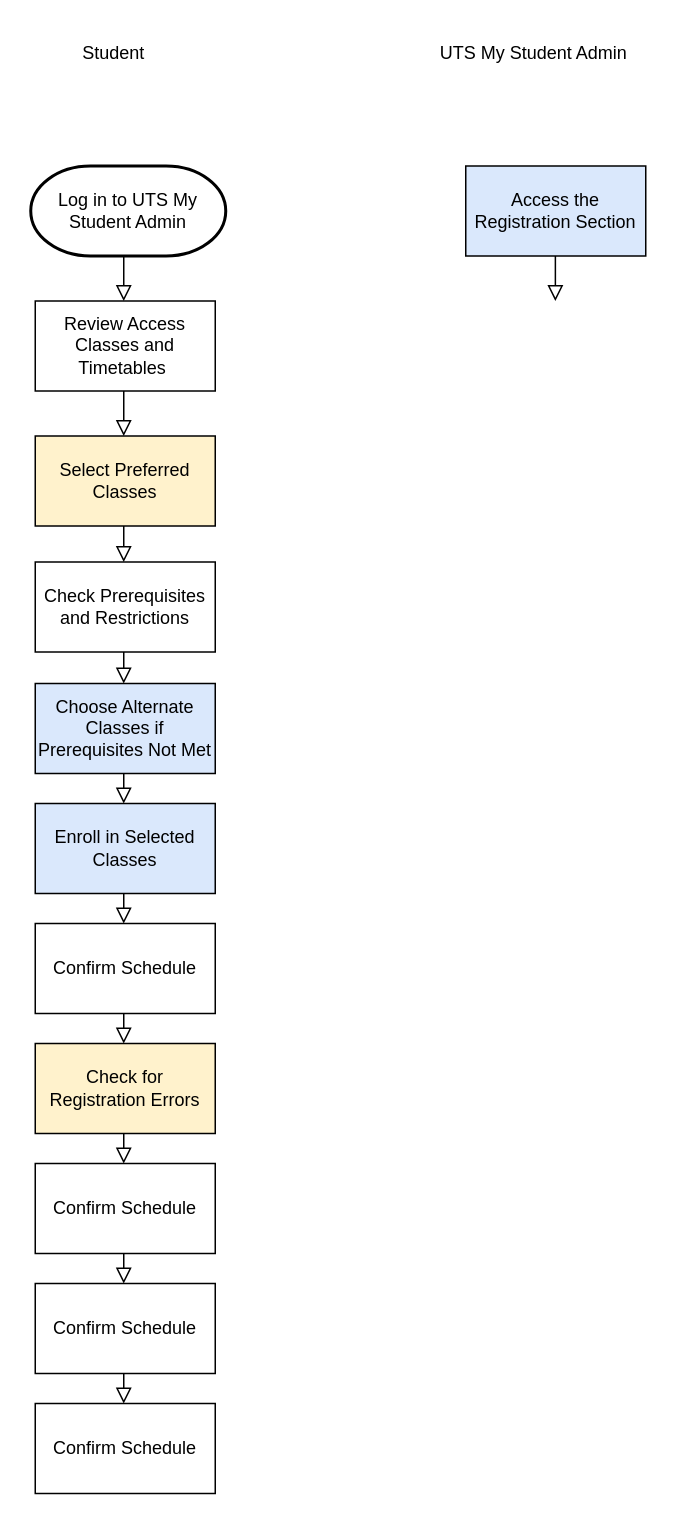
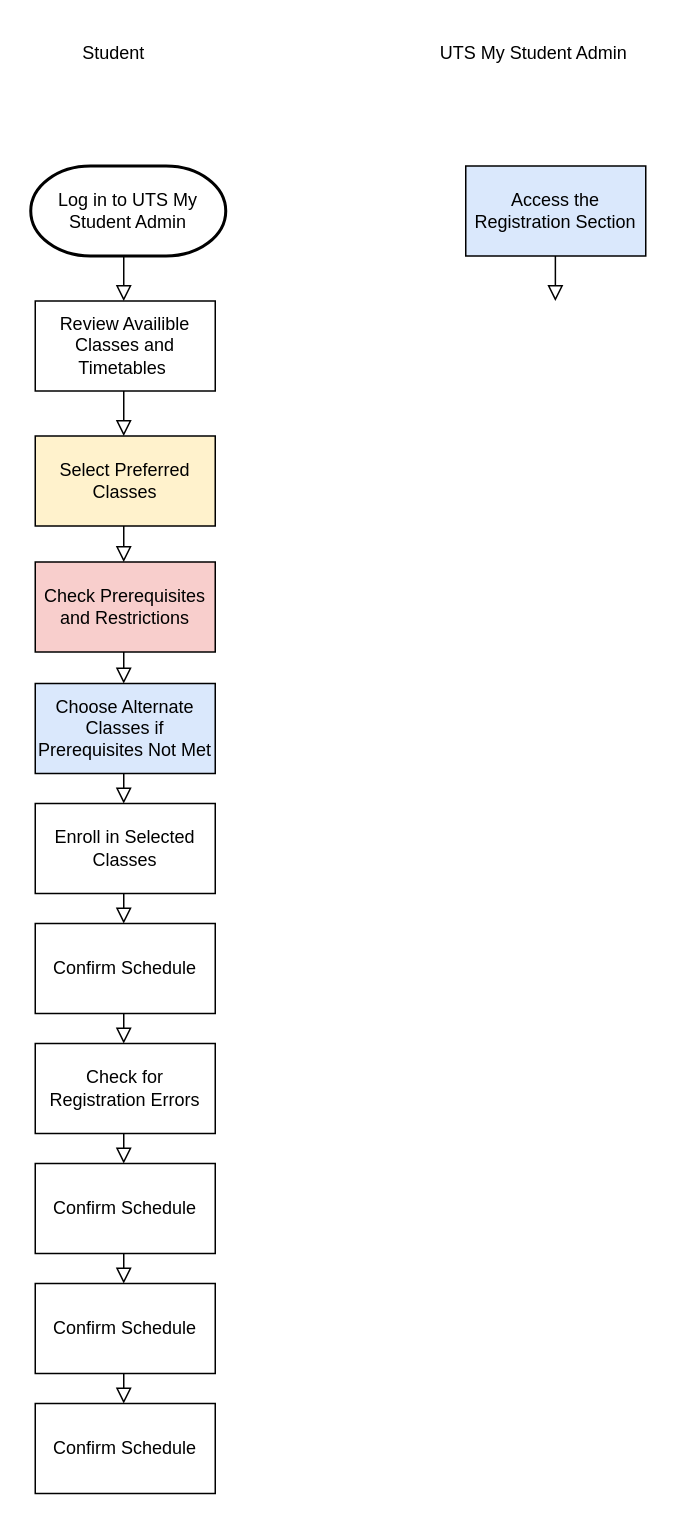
  <mxCell id="0" />
  <mxCell id="1" parent="0" />
  <mxCell id="2" value="" style="rounded=0;html=1;jettySize=auto;orthogonalLoop=1;fontSize=11;endArrow=block;endFill=0;endSize=8;strokeWidth=1;shadow=0;labelBackgroundColor=none;edgeStyle=orthogonalEdgeStyle;" edge="1" parent="1"><mxGeometry relative="1" as="geometry"><mxPoint x="82" y="648" as="sourcePoint" /><mxPoint x="82" y="695" as="targetPoint" /></mxGeometry></mxCell>
  <mxCell id="3" value="" style="rounded=0;html=1;jettySize=auto;orthogonalLoop=1;fontSize=11;endArrow=block;endFill=0;endSize=8;strokeWidth=1;shadow=0;labelBackgroundColor=none;edgeStyle=orthogonalEdgeStyle;" edge="1" parent="1"><mxGeometry relative="1" as="geometry"><mxPoint x="82" y="728" as="sourcePoint" /><mxPoint x="82" y="775" as="targetPoint" /></mxGeometry></mxCell>
  <mxCell id="4" value="" style="rounded=0;html=1;jettySize=auto;orthogonalLoop=1;fontSize=11;endArrow=block;endFill=0;endSize=8;strokeWidth=1;shadow=0;labelBackgroundColor=none;edgeStyle=orthogonalEdgeStyle;" edge="1" parent="1"><mxGeometry relative="1" as="geometry"><mxPoint x="82" y="808" as="sourcePoint" /><mxPoint x="82" y="855" as="targetPoint" /></mxGeometry></mxCell>
  <mxCell id="5" value="" style="rounded=0;html=1;jettySize=auto;orthogonalLoop=1;fontSize=11;endArrow=block;endFill=0;endSize=8;strokeWidth=1;shadow=0;labelBackgroundColor=none;edgeStyle=orthogonalEdgeStyle;" edge="1" parent="1"><mxGeometry relative="1" as="geometry"><mxPoint x="82" y="888" as="sourcePoint" /><mxPoint x="82" y="935" as="targetPoint" /></mxGeometry></mxCell>
  <mxCell id="6" value="" style="rounded=0;html=1;jettySize=auto;orthogonalLoop=1;fontSize=11;endArrow=block;endFill=0;endSize=8;strokeWidth=1;shadow=0;labelBackgroundColor=none;edgeStyle=orthogonalEdgeStyle;" edge="1" parent="1"><mxGeometry relative="1" as="geometry"><mxPoint x="82" y="327" as="sourcePoint" /><mxPoint x="82" y="374" as="targetPoint" /></mxGeometry></mxCell>
  <mxCell id="7" value="" style="rounded=0;html=1;jettySize=auto;orthogonalLoop=1;fontSize=11;endArrow=block;endFill=0;endSize=8;strokeWidth=1;shadow=0;labelBackgroundColor=none;edgeStyle=orthogonalEdgeStyle;" edge="1" parent="1"><mxGeometry relative="1" as="geometry"><mxPoint x="82" y="408" as="sourcePoint" /><mxPoint x="82" y="455" as="targetPoint" /></mxGeometry></mxCell>
  <mxCell id="8" value="" style="rounded=0;html=1;jettySize=auto;orthogonalLoop=1;fontSize=11;endArrow=block;endFill=0;endSize=8;strokeWidth=1;shadow=0;labelBackgroundColor=none;edgeStyle=orthogonalEdgeStyle;" edge="1" parent="1"><mxGeometry relative="1" as="geometry"><mxPoint x="82" y="488" as="sourcePoint" /><mxPoint x="82" y="535" as="targetPoint" /></mxGeometry></mxCell>
  <mxCell id="9" value="" style="rounded=0;html=1;jettySize=auto;orthogonalLoop=1;fontSize=11;endArrow=block;endFill=0;endSize=8;strokeWidth=1;shadow=0;labelBackgroundColor=none;edgeStyle=orthogonalEdgeStyle;" edge="1" parent="1"><mxGeometry relative="1" as="geometry"><mxPoint x="82" y="568" as="sourcePoint" /><mxPoint x="82" y="615" as="targetPoint" /></mxGeometry></mxCell>
  <mxCell id="10" value="" style="rounded=0;html=1;jettySize=auto;orthogonalLoop=1;fontSize=11;endArrow=block;endFill=0;endSize=8;strokeWidth=1;shadow=0;labelBackgroundColor=none;edgeStyle=orthogonalEdgeStyle;" edge="1" parent="1"><mxGeometry relative="1" as="geometry"><mxPoint x="82" y="243" as="sourcePoint" /><mxPoint x="82" y="290" as="targetPoint" /></mxGeometry></mxCell>
  <mxCell id="11" value="" style="rounded=0;html=1;jettySize=auto;orthogonalLoop=1;fontSize=11;endArrow=block;endFill=0;endSize=8;strokeWidth=1;shadow=0;labelBackgroundColor=none;edgeStyle=orthogonalEdgeStyle;" edge="1" parent="1"><mxGeometry x="0.6" y="10" relative="1" as="geometry"><mxPoint x="369.75" y="150" as="sourcePoint" /><mxPoint x="369.75" y="200" as="targetPoint" /><mxPoint as="offset" /></mxGeometry></mxCell>
  <mxCell id="12" value="" style="rounded=0;html=1;jettySize=auto;orthogonalLoop=1;fontSize=11;endArrow=block;endFill=0;endSize=8;strokeWidth=1;shadow=0;labelBackgroundColor=none;edgeStyle=orthogonalEdgeStyle;" parent="1" edge="1"><mxGeometry relative="1" as="geometry"><mxPoint x="82" y="153" as="sourcePoint" /><mxPoint x="82" y="200" as="targetPoint" /></mxGeometry></mxCell>
  <mxCell id="13" value="Student" style="text;html=1;align=center;verticalAlign=middle;resizable=0;points=[];autosize=1;strokeColor=none;fillColor=none;" vertex="1" parent="1"><mxGeometry x="45" y="20" width="60" height="30" as="geometry" /></mxCell>
  <mxCell id="14" value="UTS My Student Admin" style="text;html=1;align=center;verticalAlign=middle;resizable=0;points=[];autosize=1;strokeColor=none;fillColor=none;" vertex="1" parent="1"><mxGeometry x="280" y="20" width="150" height="30" as="geometry" /></mxCell>
  <mxCell id="15" value="Log in to UTS My Student Admin" style="strokeWidth=2;html=1;shape=mxgraph.flowchart.terminator;whiteSpace=wrap;" vertex="1" parent="1"><mxGeometry x="20" y="110" width="130" height="60" as="geometry" /></mxCell>
  <mxCell id="16" value="Access the Registration Section" style="rounded=0;whiteSpace=wrap;html=1;fillColor=#dae8fc;" vertex="1" parent="1"><mxGeometry x="310" y="110" width="120" height="60" as="geometry" /></mxCell>
- <mxCell id="17" value="Review Access Classes and Timetables&amp;nbsp;" style="rounded=0;whiteSpace=wrap;html=1;" vertex="1" parent="1"><mxGeometry x="23" y="200" width="120" height="60" as="geometry" /></mxCell>
+ <mxCell id="17" value="Review Availible Classes and Timetables&amp;nbsp;" style="rounded=0;whiteSpace=wrap;html=1;" vertex="1" parent="1"><mxGeometry x="23" y="200" width="120" height="60" as="geometry" /></mxCell>
  <mxCell id="18" value="Select Preferred Classes" style="rounded=0;whiteSpace=wrap;html=1;fillColor=#fff2cc;" vertex="1" parent="1"><mxGeometry x="23" y="290" width="120" height="60" as="geometry" /></mxCell>
- <mxCell id="19" value="Check Prerequisites and Restrictions" style="rounded=0;whiteSpace=wrap;html=1;" vertex="1" parent="1"><mxGeometry x="23" y="374" width="120" height="60" as="geometry" /></mxCell>
+ <mxCell id="19" value="Check Prerequisites and Restrictions" style="rounded=0;whiteSpace=wrap;html=1;fillColor=#f8cecc;" vertex="1" parent="1"><mxGeometry x="23" y="374" width="120" height="60" as="geometry" /></mxCell>
  <mxCell id="20" value="Choose Alternate Classes if Prerequisites Not Met" style="rounded=0;whiteSpace=wrap;html=1;fillColor=#dae8fc;" vertex="1" parent="1"><mxGeometry x="23" y="455" width="120" height="60" as="geometry" /></mxCell>
- <mxCell id="21" value="Enroll in Selected Classes" style="rounded=0;whiteSpace=wrap;html=1;fillColor=#dae8fc;" vertex="1" parent="1"><mxGeometry x="23" y="535" width="120" height="60" as="geometry" /></mxCell>
+ <mxCell id="21" value="Enroll in Selected Classes" style="rounded=0;whiteSpace=wrap;html=1;" vertex="1" parent="1"><mxGeometry x="23" y="535" width="120" height="60" as="geometry" /></mxCell>
  <mxCell id="22" value="Confirm Schedule" style="rounded=0;whiteSpace=wrap;html=1;" vertex="1" parent="1"><mxGeometry x="23" y="615" width="120" height="60" as="geometry" /></mxCell>
- <mxCell id="23" value="Check for Registration Errors" style="rounded=0;whiteSpace=wrap;html=1;fillColor=#fff2cc;" vertex="1" parent="1"><mxGeometry x="23" y="695" width="120" height="60" as="geometry" /></mxCell>
+ <mxCell id="23" value="Check for Registration Errors" style="rounded=0;whiteSpace=wrap;html=1;" vertex="1" parent="1"><mxGeometry x="23" y="695" width="120" height="60" as="geometry" /></mxCell>
  <mxCell id="24" value="Confirm Schedule" style="rounded=0;whiteSpace=wrap;html=1;" vertex="1" parent="1"><mxGeometry x="23" y="775" width="120" height="60" as="geometry" /></mxCell>
  <mxCell id="25" value="Confirm Schedule" style="rounded=0;whiteSpace=wrap;html=1;" vertex="1" parent="1"><mxGeometry x="23" y="855" width="120" height="60" as="geometry" /></mxCell>
  <mxCell id="26" value="Confirm Schedule" style="rounded=0;whiteSpace=wrap;html=1;" vertex="1" parent="1"><mxGeometry x="23" y="935" width="120" height="60" as="geometry" /></mxCell>
